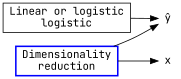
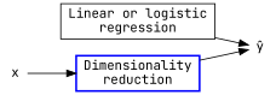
  digraph {
    fontname="JetBrains Mono"
    rankdir=LR
    node [fontname="JetBrains Mono" shape=box]
    edge [fontname="JetBrains Mono"]
    n1 [color=blue label="Dimensionality\nreduction" penwidth=2 width=0]
    n2 [label="ŷ" shape=plaintext width=0]
-   n3 [label="Linear or logistic\nlogistic" width=0]
+   n3 [label="Linear or logistic\nregression" width=0]
    x [shape=plaintext width=0]
    n1 -> n2
    n3 -> n2
-   n1 -> x
+   x -> n1
  }
